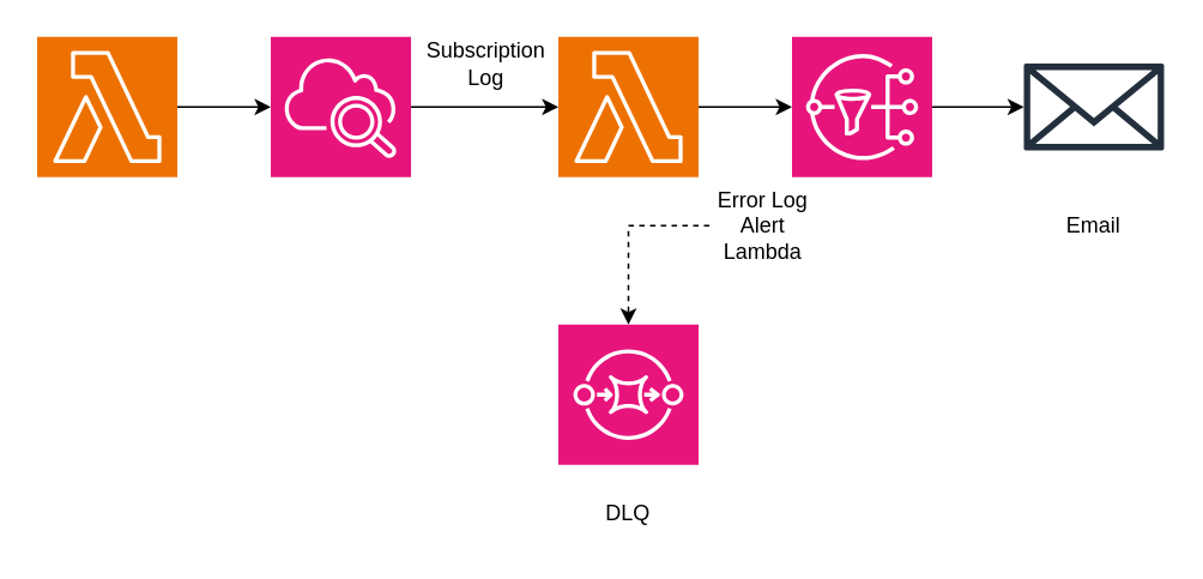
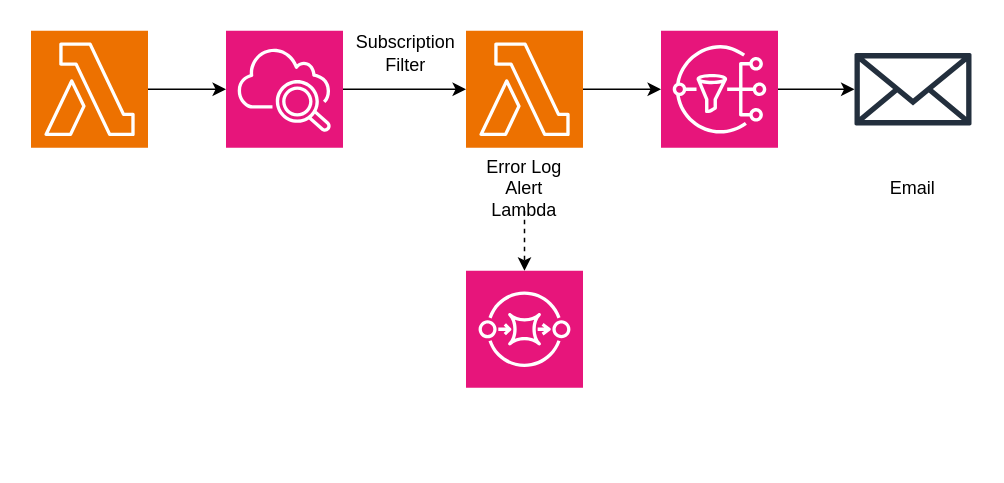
  <mxCell id="0" />
  <mxCell id="1" parent="0" />
  <mxCell id="2" value="" style="edgeStyle=orthogonalEdgeStyle;rounded=0;orthogonalLoop=1;jettySize=auto;html=1;" parent="1" source="3" target="5" edge="1"><mxGeometry relative="1" as="geometry" /></mxCell>
  <mxCell id="3" value="" style="sketch=0;points=[[0,0,0],[0.25,0,0],[0.5,0,0],[0.75,0,0],[1,0,0],[0,1,0],[0.25,1,0],[0.5,1,0],[0.75,1,0],[1,1,0],[0,0.25,0],[0,0.5,0],[0,0.75,0],[1,0.25,0],[1,0.5,0],[1,0.75,0]];outlineConnect=0;fontColor=#232F3E;fillColor=#ED7100;strokeColor=#ffffff;dashed=0;verticalLabelPosition=bottom;verticalAlign=top;align=center;html=1;fontSize=12;fontStyle=0;aspect=fixed;shape=mxgraph.aws4.resourceIcon;resIcon=mxgraph.aws4.lambda;" parent="1" vertex="1"><mxGeometry x="20" y="20" width="78" height="78" as="geometry" /></mxCell>
  <mxCell id="4" value="" style="edgeStyle=orthogonalEdgeStyle;rounded=0;orthogonalLoop=1;jettySize=auto;html=1;" parent="1" source="5" target="7" edge="1"><mxGeometry relative="1" as="geometry" /></mxCell>
  <mxCell id="5" value="" style="sketch=0;points=[[0,0,0],[0.25,0,0],[0.5,0,0],[0.75,0,0],[1,0,0],[0,1,0],[0.25,1,0],[0.5,1,0],[0.75,1,0],[1,1,0],[0,0.25,0],[0,0.5,0],[0,0.75,0],[1,0.25,0],[1,0.5,0],[1,0.75,0]];points=[[0,0,0],[0.25,0,0],[0.5,0,0],[0.75,0,0],[1,0,0],[0,1,0],[0.25,1,0],[0.5,1,0],[0.75,1,0],[1,1,0],[0,0.25,0],[0,0.5,0],[0,0.75,0],[1,0.25,0],[1,0.5,0],[1,0.75,0]];outlineConnect=0;fontColor=#232F3E;fillColor=#E7157B;strokeColor=#ffffff;dashed=0;verticalLabelPosition=bottom;verticalAlign=top;align=center;html=1;fontSize=12;fontStyle=0;aspect=fixed;shape=mxgraph.aws4.resourceIcon;resIcon=mxgraph.aws4.cloudwatch_2;" parent="1" vertex="1"><mxGeometry x="150" y="20" width="78" height="78" as="geometry" /></mxCell>
  <mxCell id="6" value="" style="edgeStyle=orthogonalEdgeStyle;rounded=0;orthogonalLoop=1;jettySize=auto;html=1;" parent="1" source="7" target="10" edge="1"><mxGeometry relative="1" as="geometry" /></mxCell>
  <mxCell id="7" value="" style="sketch=0;points=[[0,0,0],[0.25,0,0],[0.5,0,0],[0.75,0,0],[1,0,0],[0,1,0],[0.25,1,0],[0.5,1,0],[0.75,1,0],[1,1,0],[0,0.25,0],[0,0.5,0],[0,0.75,0],[1,0.25,0],[1,0.5,0],[1,0.75,0]];outlineConnect=0;fontColor=#232F3E;fillColor=#ED7100;strokeColor=#ffffff;dashed=0;verticalLabelPosition=bottom;verticalAlign=top;align=center;html=1;fontSize=12;fontStyle=0;aspect=fixed;shape=mxgraph.aws4.resourceIcon;resIcon=mxgraph.aws4.lambda;" parent="1" vertex="1"><mxGeometry x="310" y="20" width="78" height="78" as="geometry" /></mxCell>
  <mxCell id="8" value="" style="sketch=0;points=[[0,0,0],[0.25,0,0],[0.5,0,0],[0.75,0,0],[1,0,0],[0,1,0],[0.25,1,0],[0.5,1,0],[0.75,1,0],[1,1,0],[0,0.25,0],[0,0.5,0],[0,0.75,0],[1,0.25,0],[1,0.5,0],[1,0.75,0]];outlineConnect=0;fontColor=#232F3E;fillColor=#E7157B;strokeColor=#ffffff;dashed=0;verticalLabelPosition=bottom;verticalAlign=top;align=center;html=1;fontSize=12;fontStyle=0;aspect=fixed;shape=mxgraph.aws4.resourceIcon;resIcon=mxgraph.aws4.sqs;" parent="1" vertex="1"><mxGeometry x="310" y="180" width="78" height="78" as="geometry" /></mxCell>
  <mxCell id="9" value="" style="edgeStyle=orthogonalEdgeStyle;rounded=0;orthogonalLoop=1;jettySize=auto;html=1;" parent="1" source="10" target="11" edge="1"><mxGeometry relative="1" as="geometry" /></mxCell>
  <mxCell id="10" value="" style="sketch=0;points=[[0,0,0],[0.25,0,0],[0.5,0,0],[0.75,0,0],[1,0,0],[0,1,0],[0.25,1,0],[0.5,1,0],[0.75,1,0],[1,1,0],[0,0.25,0],[0,0.5,0],[0,0.75,0],[1,0.25,0],[1,0.5,0],[1,0.75,0]];outlineConnect=0;fontColor=#232F3E;fillColor=#E7157B;strokeColor=#ffffff;dashed=0;verticalLabelPosition=bottom;verticalAlign=top;align=center;html=1;fontSize=12;fontStyle=0;aspect=fixed;shape=mxgraph.aws4.resourceIcon;resIcon=mxgraph.aws4.sns;" parent="1" vertex="1"><mxGeometry x="440" y="20" width="78" height="78" as="geometry" /></mxCell>
  <mxCell id="11" value="" style="sketch=0;outlineConnect=0;fontColor=#232F3E;gradientColor=none;fillColor=#232F3D;strokeColor=none;dashed=0;verticalLabelPosition=bottom;verticalAlign=top;align=center;html=1;fontSize=12;fontStyle=0;aspect=fixed;pointerEvents=1;shape=mxgraph.aws4.email_2;" parent="1" vertex="1"><mxGeometry x="569" y="34.5" width="78" height="49" as="geometry" /></mxCell>
  <mxCell id="12" value="" style="edgeStyle=orthogonalEdgeStyle;rounded=0;orthogonalLoop=1;jettySize=auto;html=1;dashed=1;" parent="1" source="13" target="8" edge="1"><mxGeometry relative="1" as="geometry" /></mxCell>
- <mxCell id="13" value="Error Log Alert Lambda" style="text;html=1;align=center;verticalAlign=middle;whiteSpace=wrap;rounded=0;" parent="1" vertex="1"><mxGeometry x="394" y="110" width="60" height="30" as="geometry" /></mxCell>
+ <mxCell id="13" value="Error Log Alert Lambda" style="text;html=1;align=center;verticalAlign=middle;whiteSpace=wrap;rounded=0;" parent="1" vertex="1"><mxGeometry x="319" y="110" width="60" height="30" as="geometry" /></mxCell>
  <mxCell id="14" value="Email" style="text;html=1;align=center;verticalAlign=middle;whiteSpace=wrap;rounded=0;" parent="1" vertex="1"><mxGeometry x="578" y="110" width="60" height="30" as="geometry" /></mxCell>
- <mxCell id="15" value="DLQ" style="text;html=1;align=center;verticalAlign=middle;whiteSpace=wrap;rounded=0;" parent="1" vertex="1"><mxGeometry x="319" y="270" width="60" height="30" as="geometry" /></mxCell>
- <mxCell id="16" value="Subscription Log" style="text;html=1;align=center;verticalAlign=middle;whiteSpace=wrap;rounded=0;" parent="1" vertex="1"><mxGeometry x="240" y="20" width="60" height="30" as="geometry" /></mxCell>
+ <mxCell id="16" value="Subscription Filter" style="text;html=1;align=center;verticalAlign=middle;whiteSpace=wrap;rounded=0;" parent="1" vertex="1"><mxGeometry x="240" y="20" width="60" height="30" as="geometry" /></mxCell>
